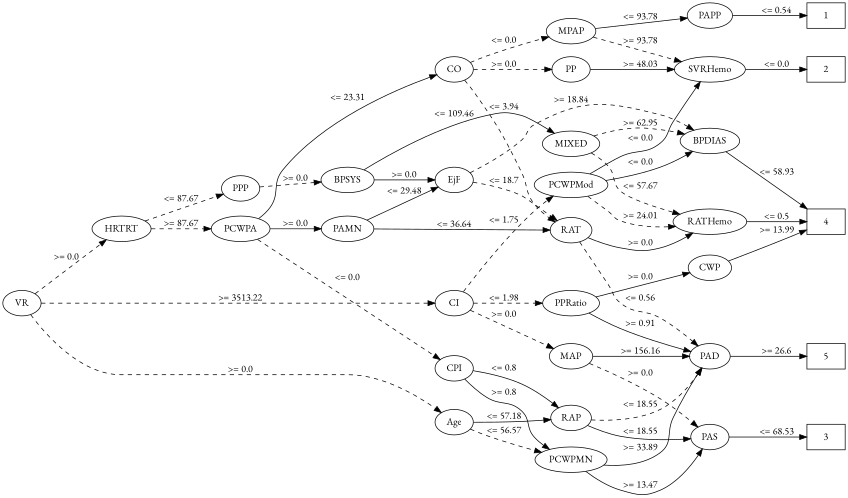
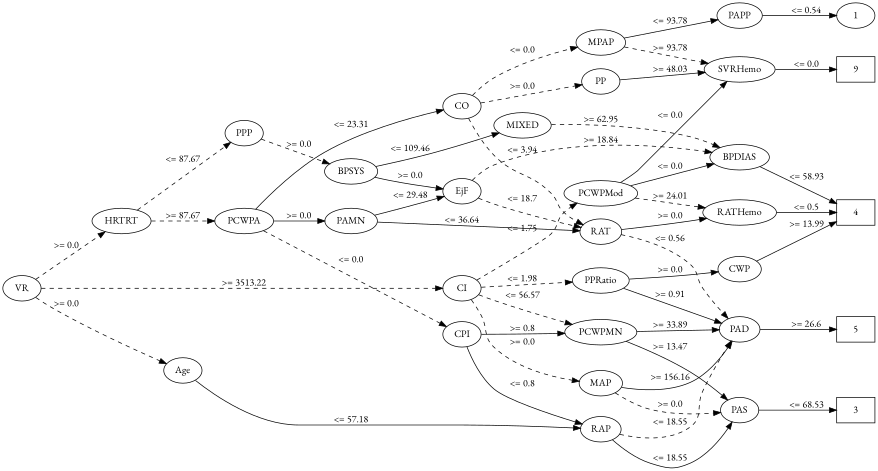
  strict digraph {
    fontname="EB Garamond"
    rankdir=LR
    node [fontname="EB Garamond"]
    edge [fontname="EB Garamond" op="<=" param=0.0 style=solid]
-   1 [height=0.5 shape=box width=0.75]
-   2 [height=0.5 shape=box width=0.75]
+   1 [height=0.5 shape=ellipse width=0.75]
+   2 [height=0.5 shape=box width=0.75 label=9]
    3 [height=0.5 shape=box width=0.75]
    4 [height=0.5 shape=box width=0.75]
    5 [height=0.5 shape=box width=0.75]
    RAP [height=0.5 width=0.77778]
    PAS [height=0.5 width=0.75]
    PAD [height=0.5 width=0.79437]
    PAMN [height=0.5 width=1.0139]
    RAT [height=0.5 width=0.76389]
    EjF [height=0.5 width=0.75]
    RATHemo [height=0.5 width=1.375]
    BPDIAS [height=0.5 width=1.1735]
    CWP [height=0.5 width=0.84854]
    PCWPMod [height=0.5 width=1.4444]
    SVRHemo [height=0.5 width=1.3902]
    PCWPA [height=0.5 width=1.1555]
    CO [height=0.5 width=0.75]
    CPI [height=0.5 width=0.75]
    MPAP [height=0.5 width=0.97491]
    PP [height=0.5 width=0.75]
    PCWPMN [height=0.5 width=1.3902]
    PAPP [height=0.5 width=0.88889]
    CI [height=0.5 width=0.75]
    MAP [height=0.5 width=0.84854]
    PPRatio [height=0.5 width=1.1013]
    MIXED [height=0.5 width=1.125]
    BPSYS [height=0.5 width=1.0471]
    HRTRT [height=0.5 width=1.1013]
    PPP [height=0.5 width=0.75]
    VR [height=0.5 width=0.75]
    Age [height=0.5 width=0.75]
    RAP -> PAS [label="<= 18.55" param=18.55]
    RAP -> PAD [label="<= 18.55" param=18.55 style=dashed]
    PAS -> 3 [label="<= 68.53" param=68.53]
    PAD -> 5 [label=">= 26.6" op=">=" param=26.6]
    PAMN -> RAT [label="<= 36.64" param=36.64]
    PAMN -> EjF [label="<= 29.48" param=29.48]
    RAT -> PAD [label="<= 0.56" param=0.56 style=dashed]
    RAT -> RATHemo [label=">= 0.0" op=">="]
    EjF -> RAT [label="<= 18.7" param=18.7 style=dashed]
    EjF -> BPDIAS [label=">= 18.84" op=">=" param=18.84 style=dashed]
    RATHemo -> 4 [label="<= 0.5" param=0.5]
    BPDIAS -> 4 [label="<= 58.93" param=58.93]
    CWP -> 4 [label=">= 13.99" op=">=" param=13.99]
    PCWPMod -> RATHemo [label=">= 24.01" op=">=" param=24.01 style=dashed]
    PCWPMod -> BPDIAS [label="<= 0.0"]
    PCWPMod -> SVRHemo [label="<= 0.0"]
    SVRHemo -> 2 [label="<= 0.0"]
    PCWPA -> PAMN [label=">= 0.0" op=">="]
    PCWPA -> CO [label="<= 23.31" param=23.31]
    PCWPA -> CPI [label="<= 0.0" style=dashed]
    CO -> RAT [label="<= 3.94" param=3.94 style=dashed]
    CO -> MPAP [label="<= 0.0" style=dashed]
    CO -> PP [label=">= 0.0" op=">=" style=dashed]
    CPI -> RAP [label="<= 0.8" param=0.8]
    CPI -> PCWPMN [label=">= 0.8" op=">=" param=0.8]
    MPAP -> SVRHemo [label=">= 93.78" op=">=" param=93.78 style=dashed]
    MPAP -> PAPP [label="<= 93.78" param=93.78]
    PP -> SVRHemo [label=">= 48.03" op=">=" param=48.03]
    PCWPMN -> PAS [label=">= 13.47" op=">=" param=13.47]
    PCWPMN -> PAD [label=">= 33.89" op=">=" param=33.89]
    PAPP -> 1 [label="<= 0.54" param=0.54]
    CI -> PCWPMod [label="<= 1.75" param=1.75 style=dashed]
    CI -> MAP [label=">= 0.0" op=">=" style=dashed]
    CI -> PPRatio [label="<= 1.98" param=1.98 style=dashed]
    MAP -> PAS [label=">= 0.0" op=">=" style=dashed]
    MAP -> PAD [label=">= 156.16" op=">=" param=156.16]
    PPRatio -> PAD [label=">= 0.91" op=">=" param=0.91]
    PPRatio -> CWP [label=">= 0.0" op=">="]
-   MIXED -> RATHemo [label="<= 57.67" param=57.67 style=dashed]
    MIXED -> BPDIAS [label=">= 62.95" op=">=" param=62.95 style=dashed]
    BPSYS -> EjF [label=">= 0.0" op=">="]
    BPSYS -> MIXED [label="<= 109.46" param=109.46]
    HRTRT -> PCWPA [label=">= 87.67" op=">=" param=87.67 style=dashed]
    HRTRT -> PPP [label="<= 87.67" param=87.67 style=dashed]
    PPP -> BPSYS [label=">= 0.0" op=">=" style=dashed]
    VR -> CI [label=">= 3513.22" op=">=" param=3513.22 style=dashed]
    VR -> HRTRT [label=">= 0.0" op=">=" style=dashed]
    VR -> Age [label=">= 0.0" op=">=" style=dashed]
    Age -> RAP [label="<= 57.18" param=57.18]
-   Age -> PCWPMN [label="<= 56.57" param=56.57 style=dashed]
+   CI -> PCWPMN [label="<= 56.57" param=56.57 style=dashed]
  }
